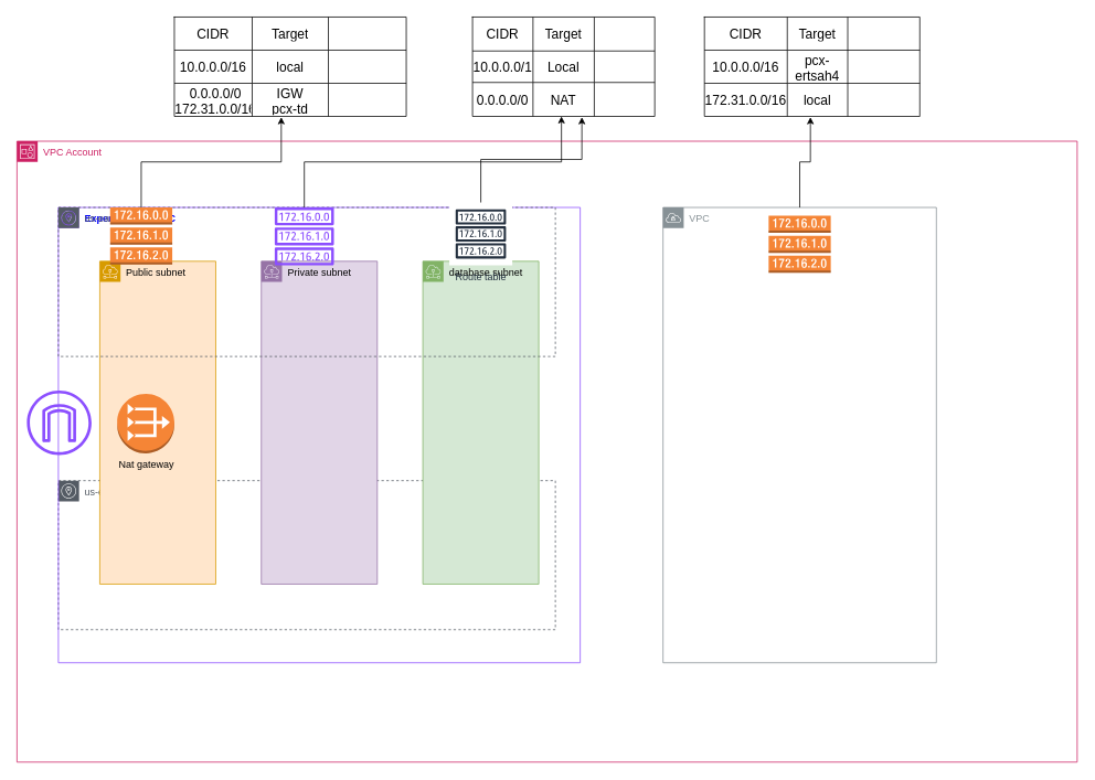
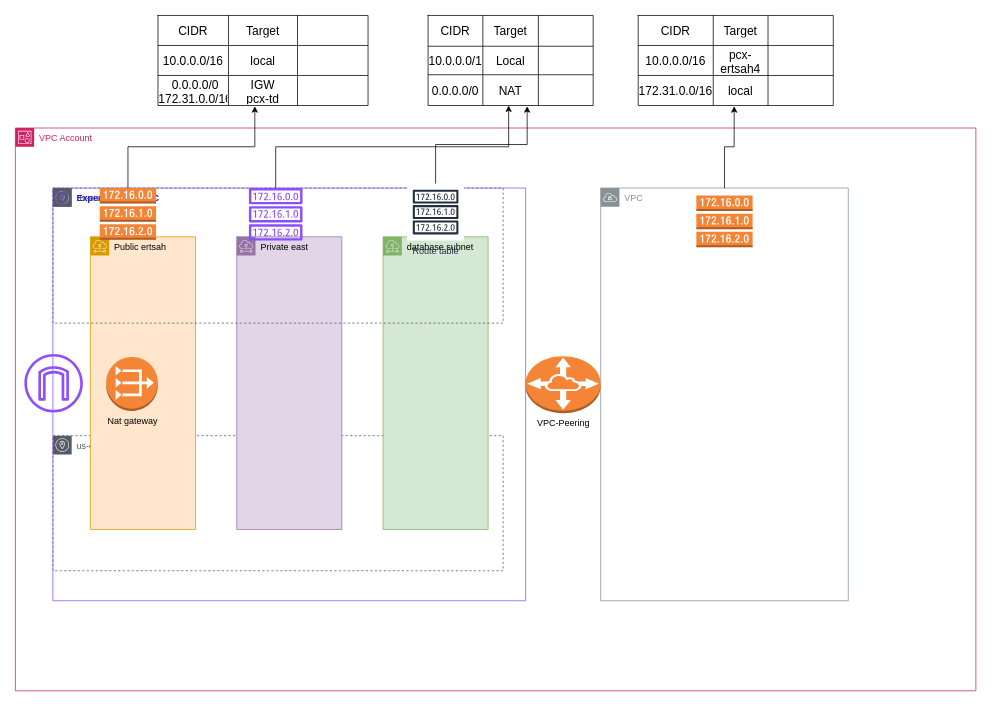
  <mxCell id="0" />
  <mxCell id="1" parent="0" />
  <mxCell id="2" value="VPC Account" style="points=[[0,0],[0.25,0],[0.5,0],[0.75,0],[1,0],[1,0.25],[1,0.5],[1,0.75],[1,1],[0.75,1],[0.5,1],[0.25,1],[0,1],[0,0.75],[0,0.5],[0,0.25]];outlineConnect=0;gradientColor=none;html=1;whiteSpace=wrap;fontSize=12;fontStyle=0;container=1;pointerEvents=0;collapsible=0;recursiveResize=0;shape=mxgraph.aws4.group;grIcon=mxgraph.aws4.group_account;strokeColor=#CD2264;fillColor=none;verticalAlign=top;align=left;spacingLeft=30;fontColor=#CD2264;dashed=0;" vertex="1" parent="1"><mxGeometry x="20" y="170" width="1280" height="750" as="geometry" /></mxCell>
  <mxCell id="3" value="us-east-8b" style="sketch=0;outlineConnect=0;gradientColor=none;html=1;whiteSpace=wrap;fontSize=12;fontStyle=0;shape=mxgraph.aws4.group;grIcon=mxgraph.aws4.group_availability_zone;strokeColor=#545B64;fillColor=none;verticalAlign=top;align=left;spacingLeft=30;fontColor=#545B64;dashed=1;" vertex="1" parent="2"><mxGeometry x="50" y="410" width="600" height="180" as="geometry" /></mxCell>
  <mxCell id="4" value="&lt;b&gt;&lt;font color=&quot;#0000fa&quot;&gt;Expense Dev - VPC&lt;/font&gt;&lt;/b&gt;" style="points=[[0,0],[0.25,0],[0.5,0],[0.75,0],[1,0],[1,0.25],[1,0.5],[1,0.75],[1,1],[0.75,1],[0.5,1],[0.25,1],[0,1],[0,0.75],[0,0.5],[0,0.25]];outlineConnect=0;gradientColor=none;html=1;whiteSpace=wrap;fontSize=12;fontStyle=0;container=1;pointerEvents=0;collapsible=0;recursiveResize=0;shape=mxgraph.aws4.group;grIcon=mxgraph.aws4.group_vpc2;strokeColor=#8C4FFF;fillColor=none;verticalAlign=top;align=left;spacingLeft=30;fontColor=#AAB7B8;dashed=0;" vertex="1" parent="2"><mxGeometry x="50" y="80" width="630" height="550" as="geometry" /></mxCell>
- <mxCell id="5" value="Private subnet" style="sketch=0;outlineConnect=0;html=1;whiteSpace=wrap;fontSize=12;fontStyle=0;shape=mxgraph.aws4.group;grIcon=mxgraph.aws4.group_subnet;strokeColor=#9673a6;fillColor=#e1d5e7;verticalAlign=top;align=left;spacingLeft=30;dashed=0;" vertex="1" parent="4"><mxGeometry x="245" y="65" width="140" height="390" as="geometry" /></mxCell>
+ <mxCell id="5" value="Private east" style="sketch=0;outlineConnect=0;html=1;whiteSpace=wrap;fontSize=12;fontStyle=0;shape=mxgraph.aws4.group;grIcon=mxgraph.aws4.group_subnet;strokeColor=#9673a6;fillColor=#e1d5e7;verticalAlign=top;align=left;spacingLeft=30;dashed=0;" vertex="1" parent="4"><mxGeometry x="245" y="65" width="140" height="390" as="geometry" /></mxCell>
  <mxCell id="6" value="database subnet" style="sketch=0;outlineConnect=0;html=1;whiteSpace=wrap;fontSize=12;fontStyle=0;shape=mxgraph.aws4.group;grIcon=mxgraph.aws4.group_subnet;strokeColor=#82b366;fillColor=#d5e8d4;verticalAlign=top;align=left;spacingLeft=30;dashed=0;" vertex="1" parent="2"><mxGeometry x="490" y="145" width="140" height="390" as="geometry" /></mxCell>
- <mxCell id="7" value="Public subnet" style="sketch=0;outlineConnect=0;html=1;whiteSpace=wrap;fontSize=12;fontStyle=0;shape=mxgraph.aws4.group;grIcon=mxgraph.aws4.group_subnet;strokeColor=#d79b00;fillColor=#ffe6cc;verticalAlign=top;align=left;spacingLeft=30;dashed=0;" vertex="1" parent="2"><mxGeometry x="100" y="145" width="140" height="390" as="geometry" /></mxCell>
+ <mxCell id="7" value="Public ertsah" style="sketch=0;outlineConnect=0;html=1;whiteSpace=wrap;fontSize=12;fontStyle=0;shape=mxgraph.aws4.group;grIcon=mxgraph.aws4.group_subnet;strokeColor=#d79b00;fillColor=#ffe6cc;verticalAlign=top;align=left;spacingLeft=30;dashed=0;" vertex="1" parent="2"><mxGeometry x="100" y="145" width="140" height="390" as="geometry" /></mxCell>
  <mxCell id="8" value="us-east-1a" style="sketch=0;outlineConnect=0;gradientColor=none;html=1;whiteSpace=wrap;fontSize=12;fontStyle=0;shape=mxgraph.aws4.group;grIcon=mxgraph.aws4.group_availability_zone;strokeColor=#545B64;fillColor=none;verticalAlign=top;align=left;spacingLeft=30;fontColor=#545B64;dashed=1;" vertex="1" parent="2"><mxGeometry x="50" y="80" width="600" height="180" as="geometry" /></mxCell>
  <mxCell id="9" value="" style="outlineConnect=0;dashed=0;verticalLabelPosition=bottom;verticalAlign=top;align=center;html=1;shape=mxgraph.aws3.route_table;fillColor=#F58536;gradientColor=none;" vertex="1" parent="2"><mxGeometry x="112.5" y="80" width="75" height="69" as="geometry" /></mxCell>
  <mxCell id="10" value="" style="sketch=0;outlineConnect=0;fontColor=#232F3E;gradientColor=none;fillColor=#8C4FFF;strokeColor=none;dashed=0;verticalLabelPosition=bottom;verticalAlign=top;align=center;html=1;fontSize=12;fontStyle=0;aspect=fixed;pointerEvents=1;shape=mxgraph.aws4.route_table;" vertex="1" parent="2"><mxGeometry x="311" y="80" width="71.85" height="70" as="geometry" /></mxCell>
  <mxCell id="11" value="Route table" style="sketch=0;outlineConnect=0;fontColor=#232F3E;gradientColor=none;strokeColor=#232F3E;fillColor=#ffffff;dashed=0;verticalLabelPosition=bottom;verticalAlign=top;align=center;html=1;fontSize=12;fontStyle=0;aspect=fixed;shape=mxgraph.aws4.resourceIcon;resIcon=mxgraph.aws4.route_table;" vertex="1" parent="2"><mxGeometry x="522" y="74" width="76" height="76" as="geometry" /></mxCell>
  <mxCell id="12" value="VPC" style="sketch=0;outlineConnect=0;gradientColor=none;html=1;whiteSpace=wrap;fontSize=12;fontStyle=0;shape=mxgraph.aws4.group;grIcon=mxgraph.aws4.group_vpc;strokeColor=#879196;fillColor=none;verticalAlign=top;align=left;spacingLeft=30;fontColor=#879196;dashed=0;" vertex="1" parent="2"><mxGeometry x="780" y="80" width="330" height="550" as="geometry" /></mxCell>
+ <mxCell id="13" value="VPC-Peering" style="outlineConnect=0;dashed=0;verticalLabelPosition=bottom;verticalAlign=top;align=center;html=1;shape=mxgraph.aws3.vpc_peering;fillColor=#F58536;gradientColor=none;" vertex="1" parent="2"><mxGeometry x="680" y="304" width="100" height="76" as="geometry" /></mxCell>
  <mxCell id="14" value="" style="sketch=0;outlineConnect=0;fontColor=#232F3E;gradientColor=none;fillColor=#8C4FFF;strokeColor=none;dashed=0;verticalLabelPosition=bottom;verticalAlign=top;align=center;html=1;fontSize=12;fontStyle=0;aspect=fixed;pointerEvents=1;shape=mxgraph.aws4.internet_gateway;" vertex="1" parent="2"><mxGeometry x="12" y="301" width="78" height="78" as="geometry" /></mxCell>
  <mxCell id="15" value="Nat gateway" style="outlineConnect=0;dashed=0;verticalLabelPosition=bottom;verticalAlign=top;align=center;html=1;shape=mxgraph.aws3.vpc_nat_gateway;fillColor=#F58536;gradientColor=none;" vertex="1" parent="2"><mxGeometry x="121" y="305" width="69" height="72" as="geometry" /></mxCell>
  <mxCell id="16" value="" style="outlineConnect=0;dashed=0;verticalLabelPosition=bottom;verticalAlign=top;align=center;html=1;shape=mxgraph.aws3.route_table;fillColor=#F58536;gradientColor=none;" vertex="1" parent="2"><mxGeometry x="907.5" y="90" width="75" height="69" as="geometry" /></mxCell>
  <mxCell id="17" value="" style="shape=table;startSize=0;container=1;collapsible=0;childLayout=tableLayout;fontSize=16;" vertex="1" parent="1"><mxGeometry x="210" y="20" width="280" height="120" as="geometry" /></mxCell>
  <mxCell id="18" value="" style="shape=tableRow;horizontal=0;startSize=0;swimlaneHead=0;swimlaneBody=0;strokeColor=inherit;top=0;left=0;bottom=0;right=0;collapsible=0;dropTarget=0;fillColor=none;points=[[0,0.5],[1,0.5]];portConstraint=eastwest;fontSize=16;" vertex="1" parent="17"><mxGeometry width="280" height="40" as="geometry" /></mxCell>
  <mxCell id="19" value="CIDR" style="shape=partialRectangle;html=1;whiteSpace=wrap;connectable=0;strokeColor=inherit;overflow=hidden;fillColor=none;top=0;left=0;bottom=0;right=0;pointerEvents=1;fontSize=16;" vertex="1" parent="18"><mxGeometry width="94" height="40" as="geometry"><mxRectangle width="94" height="40" as="alternateBounds" /></mxGeometry></mxCell>
  <mxCell id="20" value="Target" style="shape=partialRectangle;html=1;whiteSpace=wrap;connectable=0;strokeColor=inherit;overflow=hidden;fillColor=none;top=0;left=0;bottom=0;right=0;pointerEvents=1;fontSize=16;" vertex="1" parent="18"><mxGeometry x="94" width="92" height="40" as="geometry"><mxRectangle width="92" height="40" as="alternateBounds" /></mxGeometry></mxCell>
  <mxCell id="21" value="" style="shape=partialRectangle;html=1;whiteSpace=wrap;connectable=0;strokeColor=inherit;overflow=hidden;fillColor=none;top=0;left=0;bottom=0;right=0;pointerEvents=1;fontSize=16;" vertex="1" parent="18"><mxGeometry x="186" width="94" height="40" as="geometry"><mxRectangle width="94" height="40" as="alternateBounds" /></mxGeometry></mxCell>
  <mxCell id="22" value="" style="shape=tableRow;horizontal=0;startSize=0;swimlaneHead=0;swimlaneBody=0;strokeColor=inherit;top=0;left=0;bottom=0;right=0;collapsible=0;dropTarget=0;fillColor=none;points=[[0,0.5],[1,0.5]];portConstraint=eastwest;fontSize=16;" vertex="1" parent="17"><mxGeometry y="40" width="280" height="40" as="geometry" /></mxCell>
  <mxCell id="23" value="10.0.0.0/16" style="shape=partialRectangle;html=1;whiteSpace=wrap;connectable=0;strokeColor=inherit;overflow=hidden;fillColor=none;top=0;left=0;bottom=0;right=0;pointerEvents=1;fontSize=16;" vertex="1" parent="22"><mxGeometry width="94" height="40" as="geometry"><mxRectangle width="94" height="40" as="alternateBounds" /></mxGeometry></mxCell>
  <mxCell id="24" value="local" style="shape=partialRectangle;html=1;whiteSpace=wrap;connectable=0;strokeColor=inherit;overflow=hidden;fillColor=none;top=0;left=0;bottom=0;right=0;pointerEvents=1;fontSize=16;" vertex="1" parent="22"><mxGeometry x="94" width="92" height="40" as="geometry"><mxRectangle width="92" height="40" as="alternateBounds" /></mxGeometry></mxCell>
  <mxCell id="25" value="" style="shape=partialRectangle;html=1;whiteSpace=wrap;connectable=0;strokeColor=inherit;overflow=hidden;fillColor=none;top=0;left=0;bottom=0;right=0;pointerEvents=1;fontSize=16;" vertex="1" parent="22"><mxGeometry x="186" width="94" height="40" as="geometry"><mxRectangle width="94" height="40" as="alternateBounds" /></mxGeometry></mxCell>
  <mxCell id="26" value="" style="shape=tableRow;horizontal=0;startSize=0;swimlaneHead=0;swimlaneBody=0;strokeColor=inherit;top=0;left=0;bottom=0;right=0;collapsible=0;dropTarget=0;fillColor=none;points=[[0,0.5],[1,0.5]];portConstraint=eastwest;fontSize=16;" vertex="1" parent="17"><mxGeometry y="80" width="280" height="40" as="geometry" /></mxCell>
  <mxCell id="27" value="0.0.0.0/0&lt;div&gt;172.31.0.0/16&lt;/div&gt;" style="shape=partialRectangle;html=1;whiteSpace=wrap;connectable=0;strokeColor=inherit;overflow=hidden;fillColor=none;top=0;left=0;bottom=0;right=0;pointerEvents=1;fontSize=16;" vertex="1" parent="26"><mxGeometry width="94" height="40" as="geometry"><mxRectangle width="94" height="40" as="alternateBounds" /></mxGeometry></mxCell>
  <mxCell id="28" value="IGW&lt;div&gt;pcx-td&lt;/div&gt;" style="shape=partialRectangle;html=1;whiteSpace=wrap;connectable=0;strokeColor=inherit;overflow=hidden;fillColor=none;top=0;left=0;bottom=0;right=0;pointerEvents=1;fontSize=16;" vertex="1" parent="26"><mxGeometry x="94" width="92" height="40" as="geometry"><mxRectangle width="92" height="40" as="alternateBounds" /></mxGeometry></mxCell>
  <mxCell id="29" value="" style="shape=partialRectangle;html=1;whiteSpace=wrap;connectable=0;strokeColor=inherit;overflow=hidden;fillColor=none;top=0;left=0;bottom=0;right=0;pointerEvents=1;fontSize=16;" vertex="1" parent="26"><mxGeometry x="186" width="94" height="40" as="geometry"><mxRectangle width="94" height="40" as="alternateBounds" /></mxGeometry></mxCell>
  <mxCell id="30" value="" style="shape=table;startSize=0;container=1;collapsible=0;childLayout=tableLayout;fontSize=16;" vertex="1" parent="1"><mxGeometry x="570" y="20" width="220" height="120" as="geometry" /></mxCell>
  <mxCell id="31" value="" style="shape=tableRow;horizontal=0;startSize=0;swimlaneHead=0;swimlaneBody=0;strokeColor=inherit;top=0;left=0;bottom=0;right=0;collapsible=0;dropTarget=0;fillColor=none;points=[[0,0.5],[1,0.5]];portConstraint=eastwest;fontSize=16;" vertex="1" parent="30"><mxGeometry width="220" height="41" as="geometry" /></mxCell>
  <mxCell id="32" value="CIDR" style="shape=partialRectangle;html=1;whiteSpace=wrap;connectable=0;strokeColor=inherit;overflow=hidden;fillColor=none;top=0;left=0;bottom=0;right=0;pointerEvents=1;fontSize=16;" vertex="1" parent="31"><mxGeometry width="73" height="41" as="geometry"><mxRectangle width="73" height="41" as="alternateBounds" /></mxGeometry></mxCell>
  <mxCell id="33" value="Target" style="shape=partialRectangle;html=1;whiteSpace=wrap;connectable=0;strokeColor=inherit;overflow=hidden;fillColor=none;top=0;left=0;bottom=0;right=0;pointerEvents=1;fontSize=16;" vertex="1" parent="31"><mxGeometry x="73" width="74" height="41" as="geometry"><mxRectangle width="74" height="41" as="alternateBounds" /></mxGeometry></mxCell>
  <mxCell id="34" value="" style="shape=partialRectangle;html=1;whiteSpace=wrap;connectable=0;strokeColor=inherit;overflow=hidden;fillColor=none;top=0;left=0;bottom=0;right=0;pointerEvents=1;fontSize=16;" vertex="1" parent="31"><mxGeometry x="147" width="73" height="41" as="geometry"><mxRectangle width="73" height="41" as="alternateBounds" /></mxGeometry></mxCell>
  <mxCell id="35" value="" style="shape=tableRow;horizontal=0;startSize=0;swimlaneHead=0;swimlaneBody=0;strokeColor=inherit;top=0;left=0;bottom=0;right=0;collapsible=0;dropTarget=0;fillColor=none;points=[[0,0.5],[1,0.5]];portConstraint=eastwest;fontSize=16;" vertex="1" parent="30"><mxGeometry y="41" width="220" height="38" as="geometry" /></mxCell>
  <mxCell id="36" value="10.0.0.0/16" style="shape=partialRectangle;html=1;whiteSpace=wrap;connectable=0;strokeColor=inherit;overflow=hidden;fillColor=none;top=0;left=0;bottom=0;right=0;pointerEvents=1;fontSize=16;" vertex="1" parent="35"><mxGeometry width="73" height="38" as="geometry"><mxRectangle width="73" height="38" as="alternateBounds" /></mxGeometry></mxCell>
  <mxCell id="37" value="Local" style="shape=partialRectangle;html=1;whiteSpace=wrap;connectable=0;strokeColor=inherit;overflow=hidden;fillColor=none;top=0;left=0;bottom=0;right=0;pointerEvents=1;fontSize=16;" vertex="1" parent="35"><mxGeometry x="73" width="74" height="38" as="geometry"><mxRectangle width="74" height="38" as="alternateBounds" /></mxGeometry></mxCell>
  <mxCell id="38" value="" style="shape=partialRectangle;html=1;whiteSpace=wrap;connectable=0;strokeColor=inherit;overflow=hidden;fillColor=none;top=0;left=0;bottom=0;right=0;pointerEvents=1;fontSize=16;" vertex="1" parent="35"><mxGeometry x="147" width="73" height="38" as="geometry"><mxRectangle width="73" height="38" as="alternateBounds" /></mxGeometry></mxCell>
  <mxCell id="39" value="" style="shape=tableRow;horizontal=0;startSize=0;swimlaneHead=0;swimlaneBody=0;strokeColor=inherit;top=0;left=0;bottom=0;right=0;collapsible=0;dropTarget=0;fillColor=none;points=[[0,0.5],[1,0.5]];portConstraint=eastwest;fontSize=16;" vertex="1" parent="30"><mxGeometry y="79" width="220" height="41" as="geometry" /></mxCell>
  <mxCell id="40" value="0.0.0.0/0" style="shape=partialRectangle;html=1;whiteSpace=wrap;connectable=0;strokeColor=inherit;overflow=hidden;fillColor=none;top=0;left=0;bottom=0;right=0;pointerEvents=1;fontSize=16;" vertex="1" parent="39"><mxGeometry width="73" height="41" as="geometry"><mxRectangle width="73" height="41" as="alternateBounds" /></mxGeometry></mxCell>
  <mxCell id="41" value="NAT" style="shape=partialRectangle;html=1;whiteSpace=wrap;connectable=0;strokeColor=inherit;overflow=hidden;fillColor=none;top=0;left=0;bottom=0;right=0;pointerEvents=1;fontSize=16;" vertex="1" parent="39"><mxGeometry x="73" width="74" height="41" as="geometry"><mxRectangle width="74" height="41" as="alternateBounds" /></mxGeometry></mxCell>
  <mxCell id="42" value="" style="shape=partialRectangle;html=1;whiteSpace=wrap;connectable=0;strokeColor=inherit;overflow=hidden;fillColor=none;top=0;left=0;bottom=0;right=0;pointerEvents=1;fontSize=16;" vertex="1" parent="39"><mxGeometry x="147" width="73" height="41" as="geometry"><mxRectangle width="73" height="41" as="alternateBounds" /></mxGeometry></mxCell>
  <mxCell id="43" style="edgeStyle=orthogonalEdgeStyle;rounded=0;orthogonalLoop=1;jettySize=auto;html=1;entryX=0.461;entryY=1.025;entryDx=0;entryDy=0;entryPerimeter=0;" edge="1" parent="1" source="9" target="26"><mxGeometry relative="1" as="geometry" /></mxCell>
  <mxCell id="44" style="edgeStyle=orthogonalEdgeStyle;rounded=0;orthogonalLoop=1;jettySize=auto;html=1;entryX=0.488;entryY=1;entryDx=0;entryDy=0;entryPerimeter=0;" edge="1" parent="1" source="10" target="39"><mxGeometry relative="1" as="geometry" /></mxCell>
  <mxCell id="45" style="edgeStyle=orthogonalEdgeStyle;rounded=0;orthogonalLoop=1;jettySize=auto;html=1;entryX=0.6;entryY=1.025;entryDx=0;entryDy=0;entryPerimeter=0;" edge="1" parent="1" source="11" target="39"><mxGeometry relative="1" as="geometry" /></mxCell>
  <mxCell id="46" value="" style="shape=table;startSize=0;container=1;collapsible=0;childLayout=tableLayout;fontSize=16;" vertex="1" parent="1"><mxGeometry x="850" y="20" width="260" height="120" as="geometry" /></mxCell>
  <mxCell id="47" value="" style="shape=tableRow;horizontal=0;startSize=0;swimlaneHead=0;swimlaneBody=0;strokeColor=inherit;top=0;left=0;bottom=0;right=0;collapsible=0;dropTarget=0;fillColor=none;points=[[0,0.5],[1,0.5]];portConstraint=eastwest;fontSize=16;" vertex="1" parent="46"><mxGeometry width="260" height="40" as="geometry" /></mxCell>
  <mxCell id="48" value="CIDR" style="shape=partialRectangle;html=1;whiteSpace=wrap;connectable=0;strokeColor=inherit;overflow=hidden;fillColor=none;top=0;left=0;bottom=0;right=0;pointerEvents=1;fontSize=16;" vertex="1" parent="47"><mxGeometry width="100" height="40" as="geometry"><mxRectangle width="100" height="40" as="alternateBounds" /></mxGeometry></mxCell>
  <mxCell id="49" value="Target" style="shape=partialRectangle;html=1;whiteSpace=wrap;connectable=0;strokeColor=inherit;overflow=hidden;fillColor=none;top=0;left=0;bottom=0;right=0;pointerEvents=1;fontSize=16;" vertex="1" parent="47"><mxGeometry x="100" width="73" height="40" as="geometry"><mxRectangle width="73" height="40" as="alternateBounds" /></mxGeometry></mxCell>
  <mxCell id="50" value="" style="shape=partialRectangle;html=1;whiteSpace=wrap;connectable=0;strokeColor=inherit;overflow=hidden;fillColor=none;top=0;left=0;bottom=0;right=0;pointerEvents=1;fontSize=16;" vertex="1" parent="47"><mxGeometry x="173" width="87" height="40" as="geometry"><mxRectangle width="87" height="40" as="alternateBounds" /></mxGeometry></mxCell>
  <mxCell id="51" value="" style="shape=tableRow;horizontal=0;startSize=0;swimlaneHead=0;swimlaneBody=0;strokeColor=inherit;top=0;left=0;bottom=0;right=0;collapsible=0;dropTarget=0;fillColor=none;points=[[0,0.5],[1,0.5]];portConstraint=eastwest;fontSize=16;" vertex="1" parent="46"><mxGeometry y="40" width="260" height="40" as="geometry" /></mxCell>
  <mxCell id="52" value="10.0.0.0/16" style="shape=partialRectangle;html=1;whiteSpace=wrap;connectable=0;strokeColor=inherit;overflow=hidden;fillColor=none;top=0;left=0;bottom=0;right=0;pointerEvents=1;fontSize=16;" vertex="1" parent="51"><mxGeometry width="100" height="40" as="geometry"><mxRectangle width="100" height="40" as="alternateBounds" /></mxGeometry></mxCell>
  <mxCell id="53" value="pcx-ertsah4" style="shape=partialRectangle;html=1;whiteSpace=wrap;connectable=0;strokeColor=inherit;overflow=hidden;fillColor=none;top=0;left=0;bottom=0;right=0;pointerEvents=1;fontSize=16;" vertex="1" parent="51"><mxGeometry x="100" width="73" height="40" as="geometry"><mxRectangle width="73" height="40" as="alternateBounds" /></mxGeometry></mxCell>
  <mxCell id="54" value="" style="shape=partialRectangle;html=1;whiteSpace=wrap;connectable=0;strokeColor=inherit;overflow=hidden;fillColor=none;top=0;left=0;bottom=0;right=0;pointerEvents=1;fontSize=16;" vertex="1" parent="51"><mxGeometry x="173" width="87" height="40" as="geometry"><mxRectangle width="87" height="40" as="alternateBounds" /></mxGeometry></mxCell>
  <mxCell id="55" value="" style="shape=tableRow;horizontal=0;startSize=0;swimlaneHead=0;swimlaneBody=0;strokeColor=inherit;top=0;left=0;bottom=0;right=0;collapsible=0;dropTarget=0;fillColor=none;points=[[0,0.5],[1,0.5]];portConstraint=eastwest;fontSize=16;" vertex="1" parent="46"><mxGeometry y="80" width="260" height="40" as="geometry" /></mxCell>
  <mxCell id="56" value="172.31.0.0/16" style="shape=partialRectangle;html=1;whiteSpace=wrap;connectable=0;strokeColor=inherit;overflow=hidden;fillColor=none;top=0;left=0;bottom=0;right=0;pointerEvents=1;fontSize=16;" vertex="1" parent="55"><mxGeometry width="100" height="40" as="geometry"><mxRectangle width="100" height="40" as="alternateBounds" /></mxGeometry></mxCell>
  <mxCell id="57" value="local" style="shape=partialRectangle;html=1;whiteSpace=wrap;connectable=0;strokeColor=inherit;overflow=hidden;fillColor=none;top=0;left=0;bottom=0;right=0;pointerEvents=1;fontSize=16;" vertex="1" parent="55"><mxGeometry x="100" width="73" height="40" as="geometry"><mxRectangle width="73" height="40" as="alternateBounds" /></mxGeometry></mxCell>
  <mxCell id="58" value="" style="shape=partialRectangle;html=1;whiteSpace=wrap;connectable=0;strokeColor=inherit;overflow=hidden;fillColor=none;top=0;left=0;bottom=0;right=0;pointerEvents=1;fontSize=16;" vertex="1" parent="55"><mxGeometry x="173" width="87" height="40" as="geometry"><mxRectangle width="87" height="40" as="alternateBounds" /></mxGeometry></mxCell>
  <mxCell id="59" style="edgeStyle=orthogonalEdgeStyle;rounded=0;orthogonalLoop=1;jettySize=auto;html=1;entryX=0.492;entryY=1.025;entryDx=0;entryDy=0;entryPerimeter=0;" edge="1" parent="1" source="12" target="55"><mxGeometry relative="1" as="geometry" /></mxCell>
